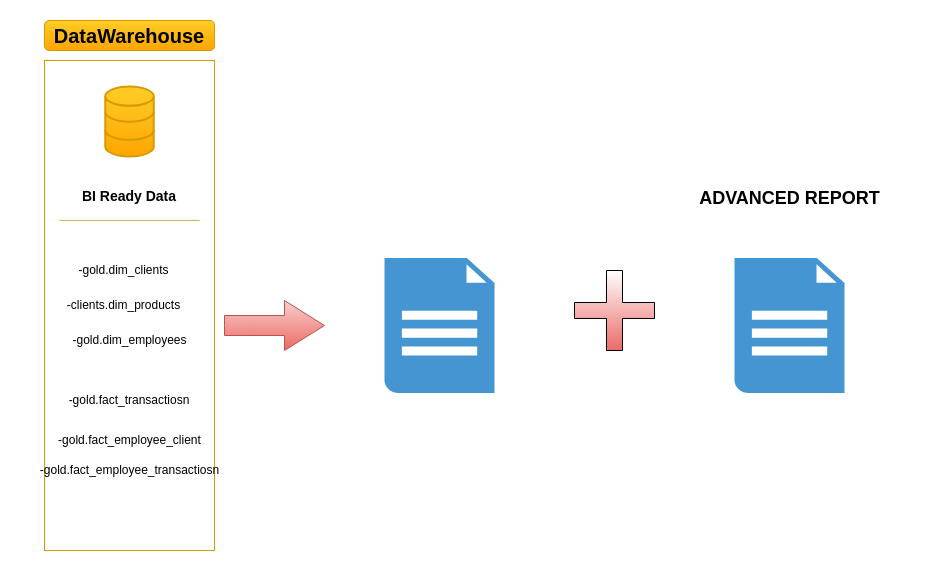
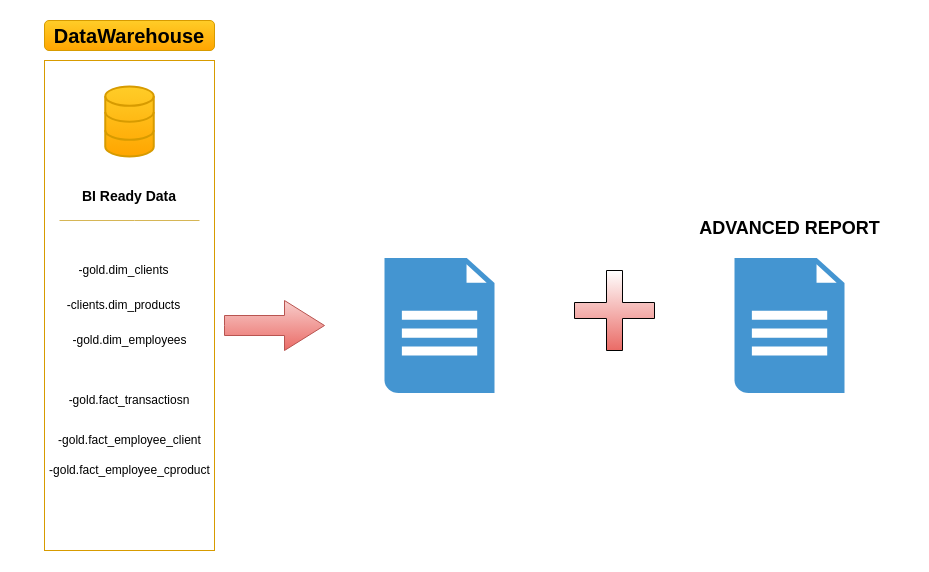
  <mxCell id="0" />
  <mxCell id="1" parent="0" />
  <mxCell id="2" value="&lt;font style=&quot;font-size: 20px;&quot;&gt;&lt;b&gt;DataWarehouse&lt;/b&gt;&lt;/font&gt;" style="whiteSpace=wrap;html=1;fillColor=#ffcd28;strokeColor=#d79b00;gradientColor=#ffa500;rounded=1;" parent="1" vertex="1"><mxGeometry x="44" y="20" width="170" height="30" as="geometry" /></mxCell>
  <mxCell id="3" value="" style="rounded=0;whiteSpace=wrap;html=1;fillColor=none;strokeColor=#d79b00;gradientColor=#ffa500;" parent="1" vertex="1"><mxGeometry x="44" y="60" width="170" height="490" as="geometry" /></mxCell>
  <mxCell id="4" value="" style="html=1;verticalLabelPosition=bottom;align=center;labelBackgroundColor=#ffffff;verticalAlign=top;strokeWidth=2;strokeColor=#d79b00;shadow=0;dashed=0;shape=mxgraph.ios7.icons.data;fillColor=#ffcd28;gradientColor=#ffa500;" parent="1" vertex="1"><mxGeometry x="104.75" y="86" width="48.5" height="70" as="geometry" /></mxCell>
  <mxCell id="5" value="&lt;font style=&quot;font-size: 14px;&quot;&gt;&lt;b&gt;BI Ready Data&lt;/b&gt;&lt;/font&gt;" style="text;html=1;align=center;verticalAlign=middle;whiteSpace=wrap;rounded=0;" parent="1" vertex="1"><mxGeometry x="64" y="180.5" width="130" height="30" as="geometry" /></mxCell>
  <mxCell id="6" value="" style="endArrow=none;html=1;rounded=0;fillColor=#fff2cc;gradientColor=#ffd966;strokeColor=#d6b656;" parent="1" edge="1"><mxGeometry width="50" height="50" relative="1" as="geometry"><mxPoint x="59" y="220" as="sourcePoint" /><mxPoint x="199" y="220" as="targetPoint" /><Array as="points"><mxPoint x="134" y="220" /><mxPoint x="199" y="220" /></Array></mxGeometry></mxCell>
  <mxCell id="7" value="-gold.dim_clients" style="text;html=1;align=center;verticalAlign=middle;whiteSpace=wrap;rounded=0;" parent="1" vertex="1"><mxGeometry x="64" y="250" width="119" height="40" as="geometry" /></mxCell>
  <mxCell id="8" value="-clients.dim_products" style="text;html=1;align=center;verticalAlign=middle;whiteSpace=wrap;rounded=0;" parent="1" vertex="1"><mxGeometry x="64" y="285" width="119" height="40" as="geometry" /></mxCell>
  <mxCell id="9" value="-gold.dim_employees" style="text;html=1;align=center;verticalAlign=middle;whiteSpace=wrap;rounded=0;" parent="1" vertex="1"><mxGeometry x="69.5" y="320" width="119" height="40" as="geometry" /></mxCell>
  <mxCell id="10" value="-gold.fact_transactiosn" style="text;html=1;align=center;verticalAlign=middle;whiteSpace=wrap;rounded=0;" parent="1" vertex="1"><mxGeometry x="54" y="380" width="150" height="40" as="geometry" /></mxCell>
  <mxCell id="11" value="-gold.fact_employee_client" style="text;html=1;align=center;verticalAlign=middle;whiteSpace=wrap;rounded=0;" parent="1" vertex="1"><mxGeometry x="45" y="420" width="169" height="40" as="geometry" /></mxCell>
- <mxCell id="12" value="-gold.fact_employee_transactiosn" style="text;html=1;align=center;verticalAlign=middle;whiteSpace=wrap;rounded=0;" parent="1" vertex="1"><mxGeometry x="20" y="450" width="219" height="40" as="geometry" /></mxCell>
+ <mxCell id="12" value="-gold.fact_employee_cproduct" style="text;html=1;align=center;verticalAlign=middle;whiteSpace=wrap;rounded=0;" parent="1" vertex="1"><mxGeometry x="20" y="450" width="219" height="40" as="geometry" /></mxCell>
  <mxCell id="13" value="" style="html=1;shadow=0;dashed=0;align=center;verticalAlign=middle;shape=mxgraph.arrows2.arrow;dy=0.6;dx=40;notch=0;fillColor=#f8cecc;gradientColor=#EA6B66;strokeColor=#b85450;" parent="1" vertex="1"><mxGeometry x="224" y="300" width="100" height="50" as="geometry" /></mxCell>
  <mxCell id="14" value="" style="shape=cross;whiteSpace=wrap;html=1;gradientColor=#EA6B66;" vertex="1" parent="1"><mxGeometry x="574" y="270" width="80" height="80" as="geometry" /></mxCell>
  <mxCell id="15" value="" style="shadow=0;dashed=0;html=1;strokeColor=none;fillColor=#4495D1;labelPosition=center;verticalLabelPosition=bottom;verticalAlign=top;align=center;outlineConnect=0;shape=mxgraph.veeam.2d.report;" vertex="1" parent="1"><mxGeometry x="384" y="257.5" width="110" height="135" as="geometry" /></mxCell>
- <mxCell id="16" value="&lt;span style=&quot;font-size: 18px; font-weight: 700;&quot;&gt;ADVANCED REPORT&lt;/span&gt;" style="text;html=1;align=center;verticalAlign=middle;whiteSpace=wrap;rounded=0;" vertex="1" parent="1"><mxGeometry x="671.5" y="167.5" width="235" height="60" as="geometry" /></mxCell>
+ <mxCell id="16" value="&lt;span style=&quot;font-size: 18px; font-weight: 700;&quot;&gt;ADVANCED REPORT&lt;/span&gt;" style="text;html=1;align=center;verticalAlign=middle;whiteSpace=wrap;rounded=0;" vertex="1" parent="1"><mxGeometry x="671.5" y="197.5" width="235" height="60" as="geometry" /></mxCell>
  <mxCell id="17" value="" style="shadow=0;dashed=0;html=1;strokeColor=none;fillColor=#4495D1;labelPosition=center;verticalLabelPosition=bottom;verticalAlign=top;align=center;outlineConnect=0;shape=mxgraph.veeam.2d.report;" vertex="1" parent="1"><mxGeometry x="734" y="257.5" width="110" height="135" as="geometry" /></mxCell>
